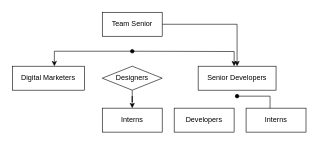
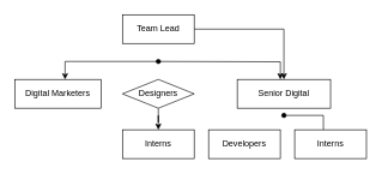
  <mxCell id="0" />
  <mxCell id="1" parent="0" />
  <mxCell id="2" value="" style="edgeStyle=orthogonalEdgeStyle;rounded=0;orthogonalLoop=1;jettySize=auto;html=1;" edge="1" parent="1" source="3" target="9"><mxGeometry relative="1" as="geometry" /></mxCell>
- <mxCell id="3" value="Team Senior" style="rounded=0;whiteSpace=wrap;html=1;" vertex="1" parent="1"><mxGeometry x="170" y="20" width="100" height="40" as="geometry" /></mxCell>
+ <mxCell id="3" value="Team Lead" style="rounded=0;whiteSpace=wrap;html=1;" vertex="1" parent="1"><mxGeometry x="170" y="20" width="100" height="40" as="geometry" /></mxCell>
  <mxCell id="4" value="" style="edgeStyle=orthogonalEdgeStyle;rounded=0;orthogonalLoop=1;jettySize=auto;html=1;" edge="1" parent="1" source="5" target="6"><mxGeometry relative="1" as="geometry" /></mxCell>
  <mxCell id="5" value="Designers" style="rhombus;whiteSpace=wrap;html=1;" vertex="1" parent="1"><mxGeometry x="170" y="110" width="100" height="40" as="geometry" /></mxCell>
  <mxCell id="6" value="Interns" style="rounded=0;whiteSpace=wrap;html=1;" vertex="1" parent="1"><mxGeometry x="170" y="180" width="100" height="40" as="geometry" /></mxCell>
  <mxCell id="7" style="edgeStyle=orthogonalEdgeStyle;rounded=0;orthogonalLoop=1;jettySize=auto;html=1;endArrow=oval;endFill=1;startArrow=classic;startFill=1;" edge="1" parent="1" source="8"><mxGeometry relative="1" as="geometry"><mxPoint x="220" y="85" as="targetPoint" /><Array as="points"><mxPoint x="90" y="85" /></Array></mxGeometry></mxCell>
  <mxCell id="8" value="Digital Marketers" style="rounded=0;whiteSpace=wrap;html=1;" vertex="1" parent="1"><mxGeometry x="20" y="110" width="120" height="40" as="geometry" /></mxCell>
- <mxCell id="9" value="Senior Developers" style="rounded=0;whiteSpace=wrap;html=1;" vertex="1" parent="1"><mxGeometry x="330" y="110" width="130" height="40" as="geometry" /></mxCell>
+ <mxCell id="9" value="Senior Digital" style="rounded=0;whiteSpace=wrap;html=1;" vertex="1" parent="1"><mxGeometry x="330" y="110" width="130" height="40" as="geometry" /></mxCell>
  <mxCell id="10" value="Developers" style="rounded=0;whiteSpace=wrap;html=1;" vertex="1" parent="1"><mxGeometry x="290" y="180" width="100" height="40" as="geometry" /></mxCell>
  <mxCell id="11" value="Interns" style="rounded=0;whiteSpace=wrap;html=1;" vertex="1" parent="1"><mxGeometry x="410" y="180" width="100" height="40" as="geometry" /></mxCell>
  <mxCell id="12" value="" style="endArrow=classic;html=1;rounded=0;edgeStyle=orthogonalEdgeStyle;entryX=0.462;entryY=0;entryDx=0;entryDy=0;entryPerimeter=0;endFill=1;" edge="1" parent="1" target="9"><mxGeometry width="50" height="50" relative="1" as="geometry"><mxPoint x="220" y="85" as="sourcePoint" /><mxPoint x="330" y="85" as="targetPoint" /></mxGeometry></mxCell>
  <mxCell id="13" value="" style="endArrow=none;html=1;rounded=0;edgeStyle=elbowEdgeStyle;elbow=vertical;entryX=0.4;entryY=0;entryDx=0;entryDy=0;entryPerimeter=0;startArrow=oval;startFill=1;" edge="1" parent="1" target="11"><mxGeometry width="50" height="50" relative="1" as="geometry"><mxPoint x="395" y="160" as="sourcePoint" /><mxPoint x="460" y="160" as="targetPoint" /><Array as="points"><mxPoint x="420" y="160" /></Array></mxGeometry></mxCell>
